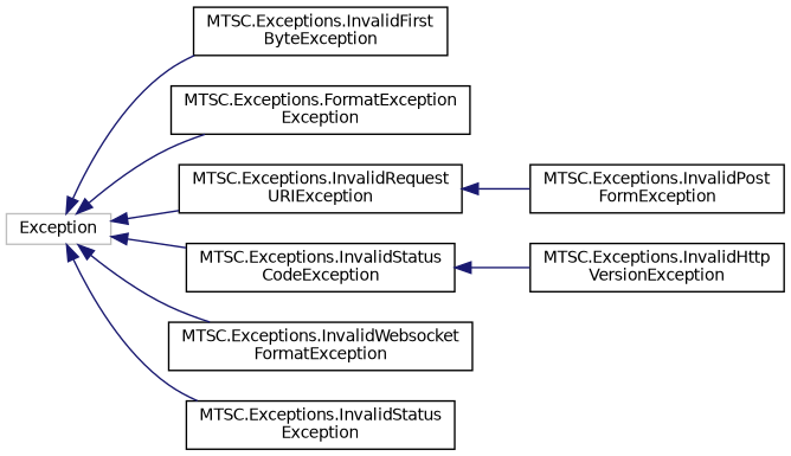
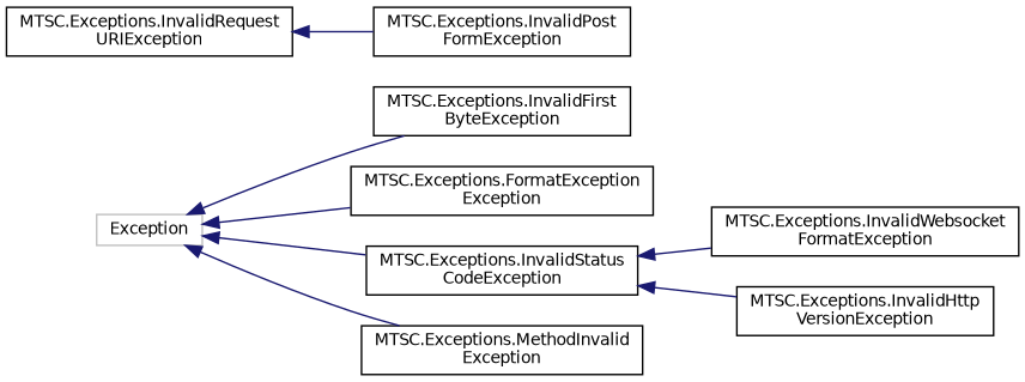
  digraph {
    rankdir=LR
    node [color=black fillcolor=white fontname=Helvetica fontsize=10 shape=record style=filled]
    edge [color=midnightblue dir=back fontname=Helvetica fontsize=10 labelfontname=Helvetica labelfontsize=10 style=solid]
    n1 [color=grey75 height=0.2 label=Exception width=0.4]
    n2 [height=0.2 label="MTSC.Exceptions.InvalidFirst\lByteException" width=0.4]
    n3 [height=0.2 label="MTSC.Exceptions.FormatException\lException" width=0.4]
    n4 [height=0.2 label="MTSC.Exceptions.InvalidRequest\lURIException" width=0.4]
    n5 [height=0.2 label="MTSC.Exceptions.InvalidStatus\lCodeException" width=0.4]
    n6 [height=0.2 label="MTSC.Exceptions.InvalidWebsocket\lFormatException" width=0.4]
-   n7 [height=0.2 label="MTSC.Exceptions.InvalidStatus\lException" width=0.4]
+   n7 [height=0.2 label="MTSC.Exceptions.MethodInvalid\lException" width=0.4]
    n8 [height=0.2 label="MTSC.Exceptions.InvalidHttp\lVersionException" width=0.4]
    n9 [height=0.2 label="MTSC.Exceptions.InvalidPost\lFormException" width=0.4]
    n1 -> n2
    n1 -> n3
-   n1 -> n4
    n1 -> n5
-   n1 -> n6
+   n5 -> n6
    n1 -> n7
    n4 -> n9
    n5 -> n8
  }
